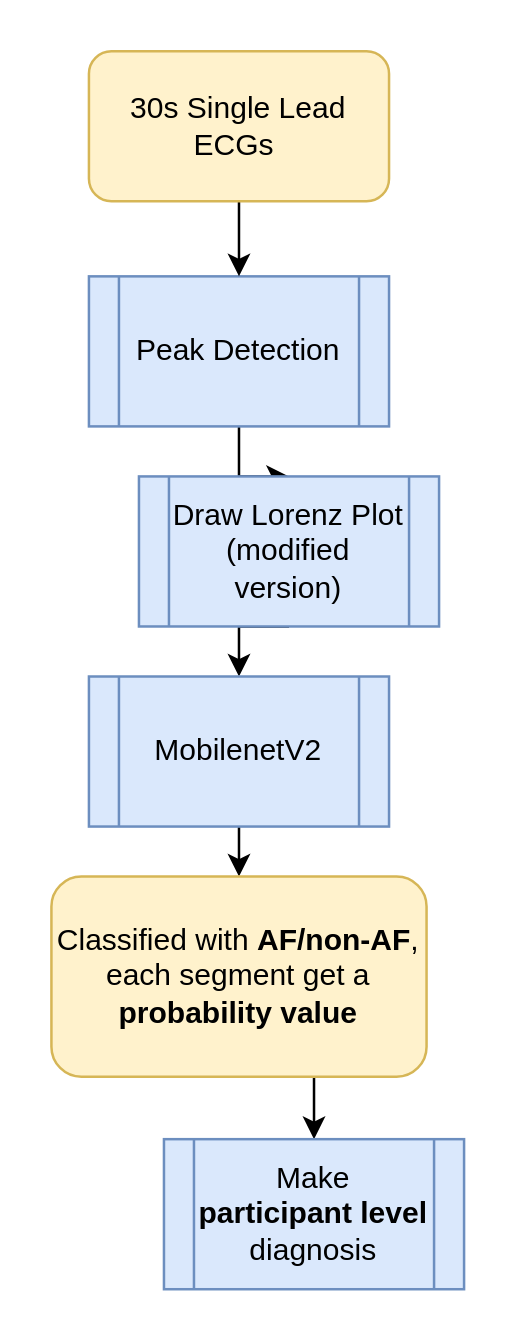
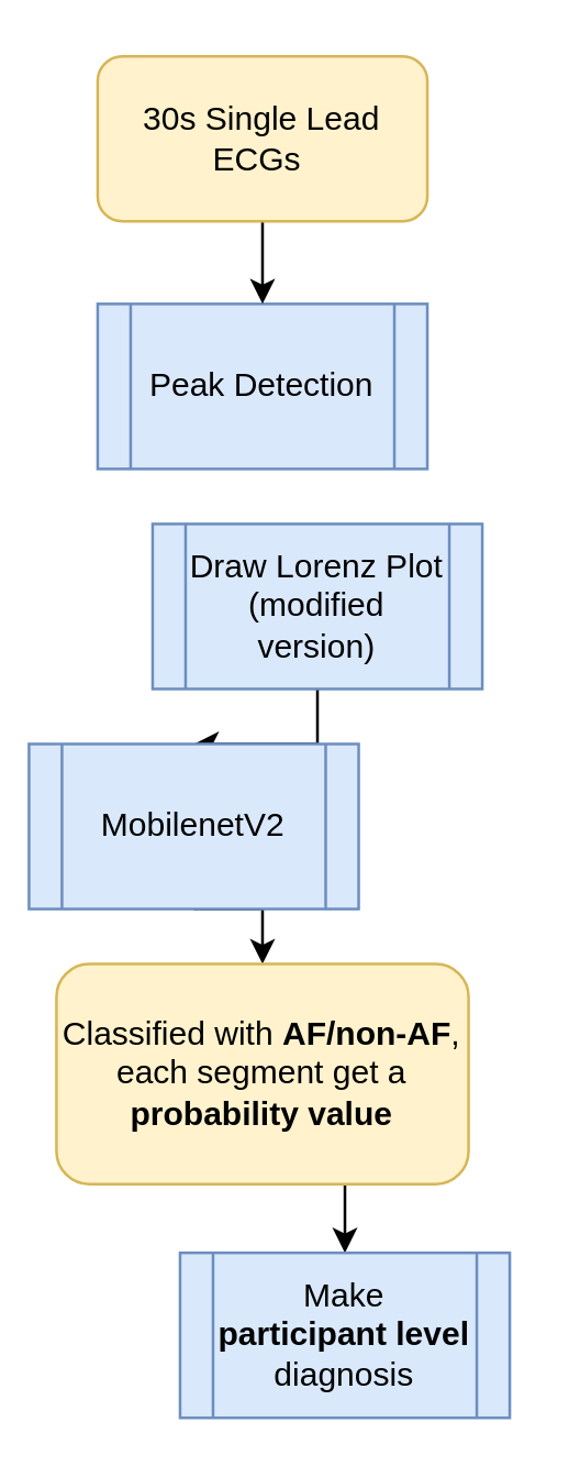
  <mxCell id="0" />
  <mxCell id="1" parent="0" />
- <mxCell id="2" value="" style="edgeStyle=orthogonalEdgeStyle;rounded=0;orthogonalLoop=1;jettySize=auto;html=1;entryX=0.5;entryY=0;entryDx=0;entryDy=0;" edge="1" parent="1" source="3" target="7"><mxGeometry relative="1" as="geometry" /></mxCell>
  <mxCell id="3" value="Peak Detection" style="shape=process;whiteSpace=wrap;html=1;backgroundOutline=1;fillColor=#dae8fc;strokeColor=#6c8ebf;" vertex="1" parent="1"><mxGeometry x="35" y="110" width="120" height="60" as="geometry" /></mxCell>
  <mxCell id="4" value="" style="edgeStyle=orthogonalEdgeStyle;rounded=0;orthogonalLoop=1;jettySize=auto;html=1;" edge="1" parent="1" source="5"><mxGeometry relative="1" as="geometry"><mxPoint x="95" y="110" as="targetPoint" /></mxGeometry></mxCell>
  <mxCell id="5" value="30s Single Lead ECGs&amp;nbsp;" style="rounded=1;whiteSpace=wrap;html=1;fillColor=#fff2cc;strokeColor=#d6b656;" vertex="1" parent="1"><mxGeometry x="35" y="20" width="120" height="60" as="geometry" /></mxCell>
  <mxCell id="6" style="edgeStyle=orthogonalEdgeStyle;rounded=0;orthogonalLoop=1;jettySize=auto;html=1;exitX=0.5;exitY=1;exitDx=0;exitDy=0;entryX=0.5;entryY=0;entryDx=0;entryDy=0;" edge="1" parent="1" source="7" target="9"><mxGeometry relative="1" as="geometry" /></mxCell>
  <mxCell id="7" value="Draw Lorenz Plot (modified version)" style="shape=process;whiteSpace=wrap;html=1;backgroundOutline=1;fillColor=#dae8fc;strokeColor=#6c8ebf;" vertex="1" parent="1"><mxGeometry x="55" y="190" width="120" height="60" as="geometry" /></mxCell>
  <mxCell id="8" style="edgeStyle=orthogonalEdgeStyle;rounded=0;orthogonalLoop=1;jettySize=auto;html=1;exitX=0.5;exitY=1;exitDx=0;exitDy=0;entryX=0.5;entryY=0;entryDx=0;entryDy=0;" edge="1" parent="1" source="9" target="11"><mxGeometry relative="1" as="geometry" /></mxCell>
- <mxCell id="9" value="MobilenetV2" style="shape=process;whiteSpace=wrap;html=1;backgroundOutline=1;fillColor=#dae8fc;strokeColor=#6c8ebf;" vertex="1" parent="1"><mxGeometry x="35" y="270" width="120" height="60" as="geometry" /></mxCell>
+ <mxCell id="9" value="MobilenetV2" style="shape=process;whiteSpace=wrap;html=1;backgroundOutline=1;fillColor=#dae8fc;strokeColor=#6c8ebf;" vertex="1" parent="1"><mxGeometry x="10" y="270" width="120" height="60" as="geometry" /></mxCell>
  <mxCell id="10" style="edgeStyle=orthogonalEdgeStyle;rounded=0;orthogonalLoop=1;jettySize=auto;html=1;exitX=0.5;exitY=1;exitDx=0;exitDy=0;entryX=0.5;entryY=0;entryDx=0;entryDy=0;" edge="1" parent="1" source="11" target="12"><mxGeometry relative="1" as="geometry" /></mxCell>
  <mxCell id="11" value="Classified with &lt;b&gt;AF/non-AF&lt;/b&gt;, each segment get a &lt;b&gt;probability value&lt;/b&gt;" style="rounded=1;whiteSpace=wrap;html=1;fillColor=#fff2cc;strokeColor=#d6b656;" vertex="1" parent="1"><mxGeometry x="20" y="350" width="150" height="80" as="geometry" /></mxCell>
  <mxCell id="12" value="Make &lt;b&gt;participant level &lt;/b&gt;diagnosis" style="shape=process;whiteSpace=wrap;html=1;backgroundOutline=1;fillColor=#dae8fc;strokeColor=#6c8ebf;" vertex="1" parent="1"><mxGeometry x="65" y="455" width="120" height="60" as="geometry" /></mxCell>
